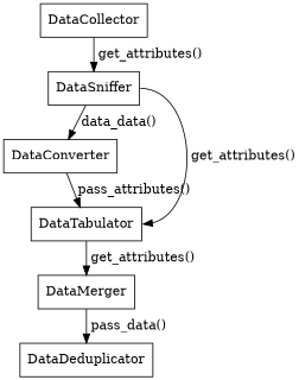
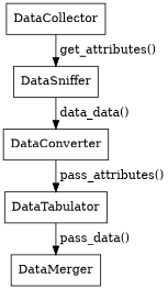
  digraph {
    node [shape=box]
    edge [labelfloat=true]
    DataCollector
    DataSniffer
    DataConverter
    DataTabulator
    DataMerger
-   DataDeduplicator
    DataCollector -> DataSniffer [label=" get_attributes()"]
    DataSniffer -> DataConverter [label=" data_data()"]
-   DataSniffer -> DataTabulator [headport=e label=" get_attributes()" tailport=e]
    DataConverter -> DataTabulator [label=" pass_attributes()"]
-   DataTabulator -> DataMerger [label=" get_attributes()"]
-   DataMerger -> DataDeduplicator [label=" pass_data()"]
+   DataTabulator -> DataMerger [label=" pass_data()"]
  }
